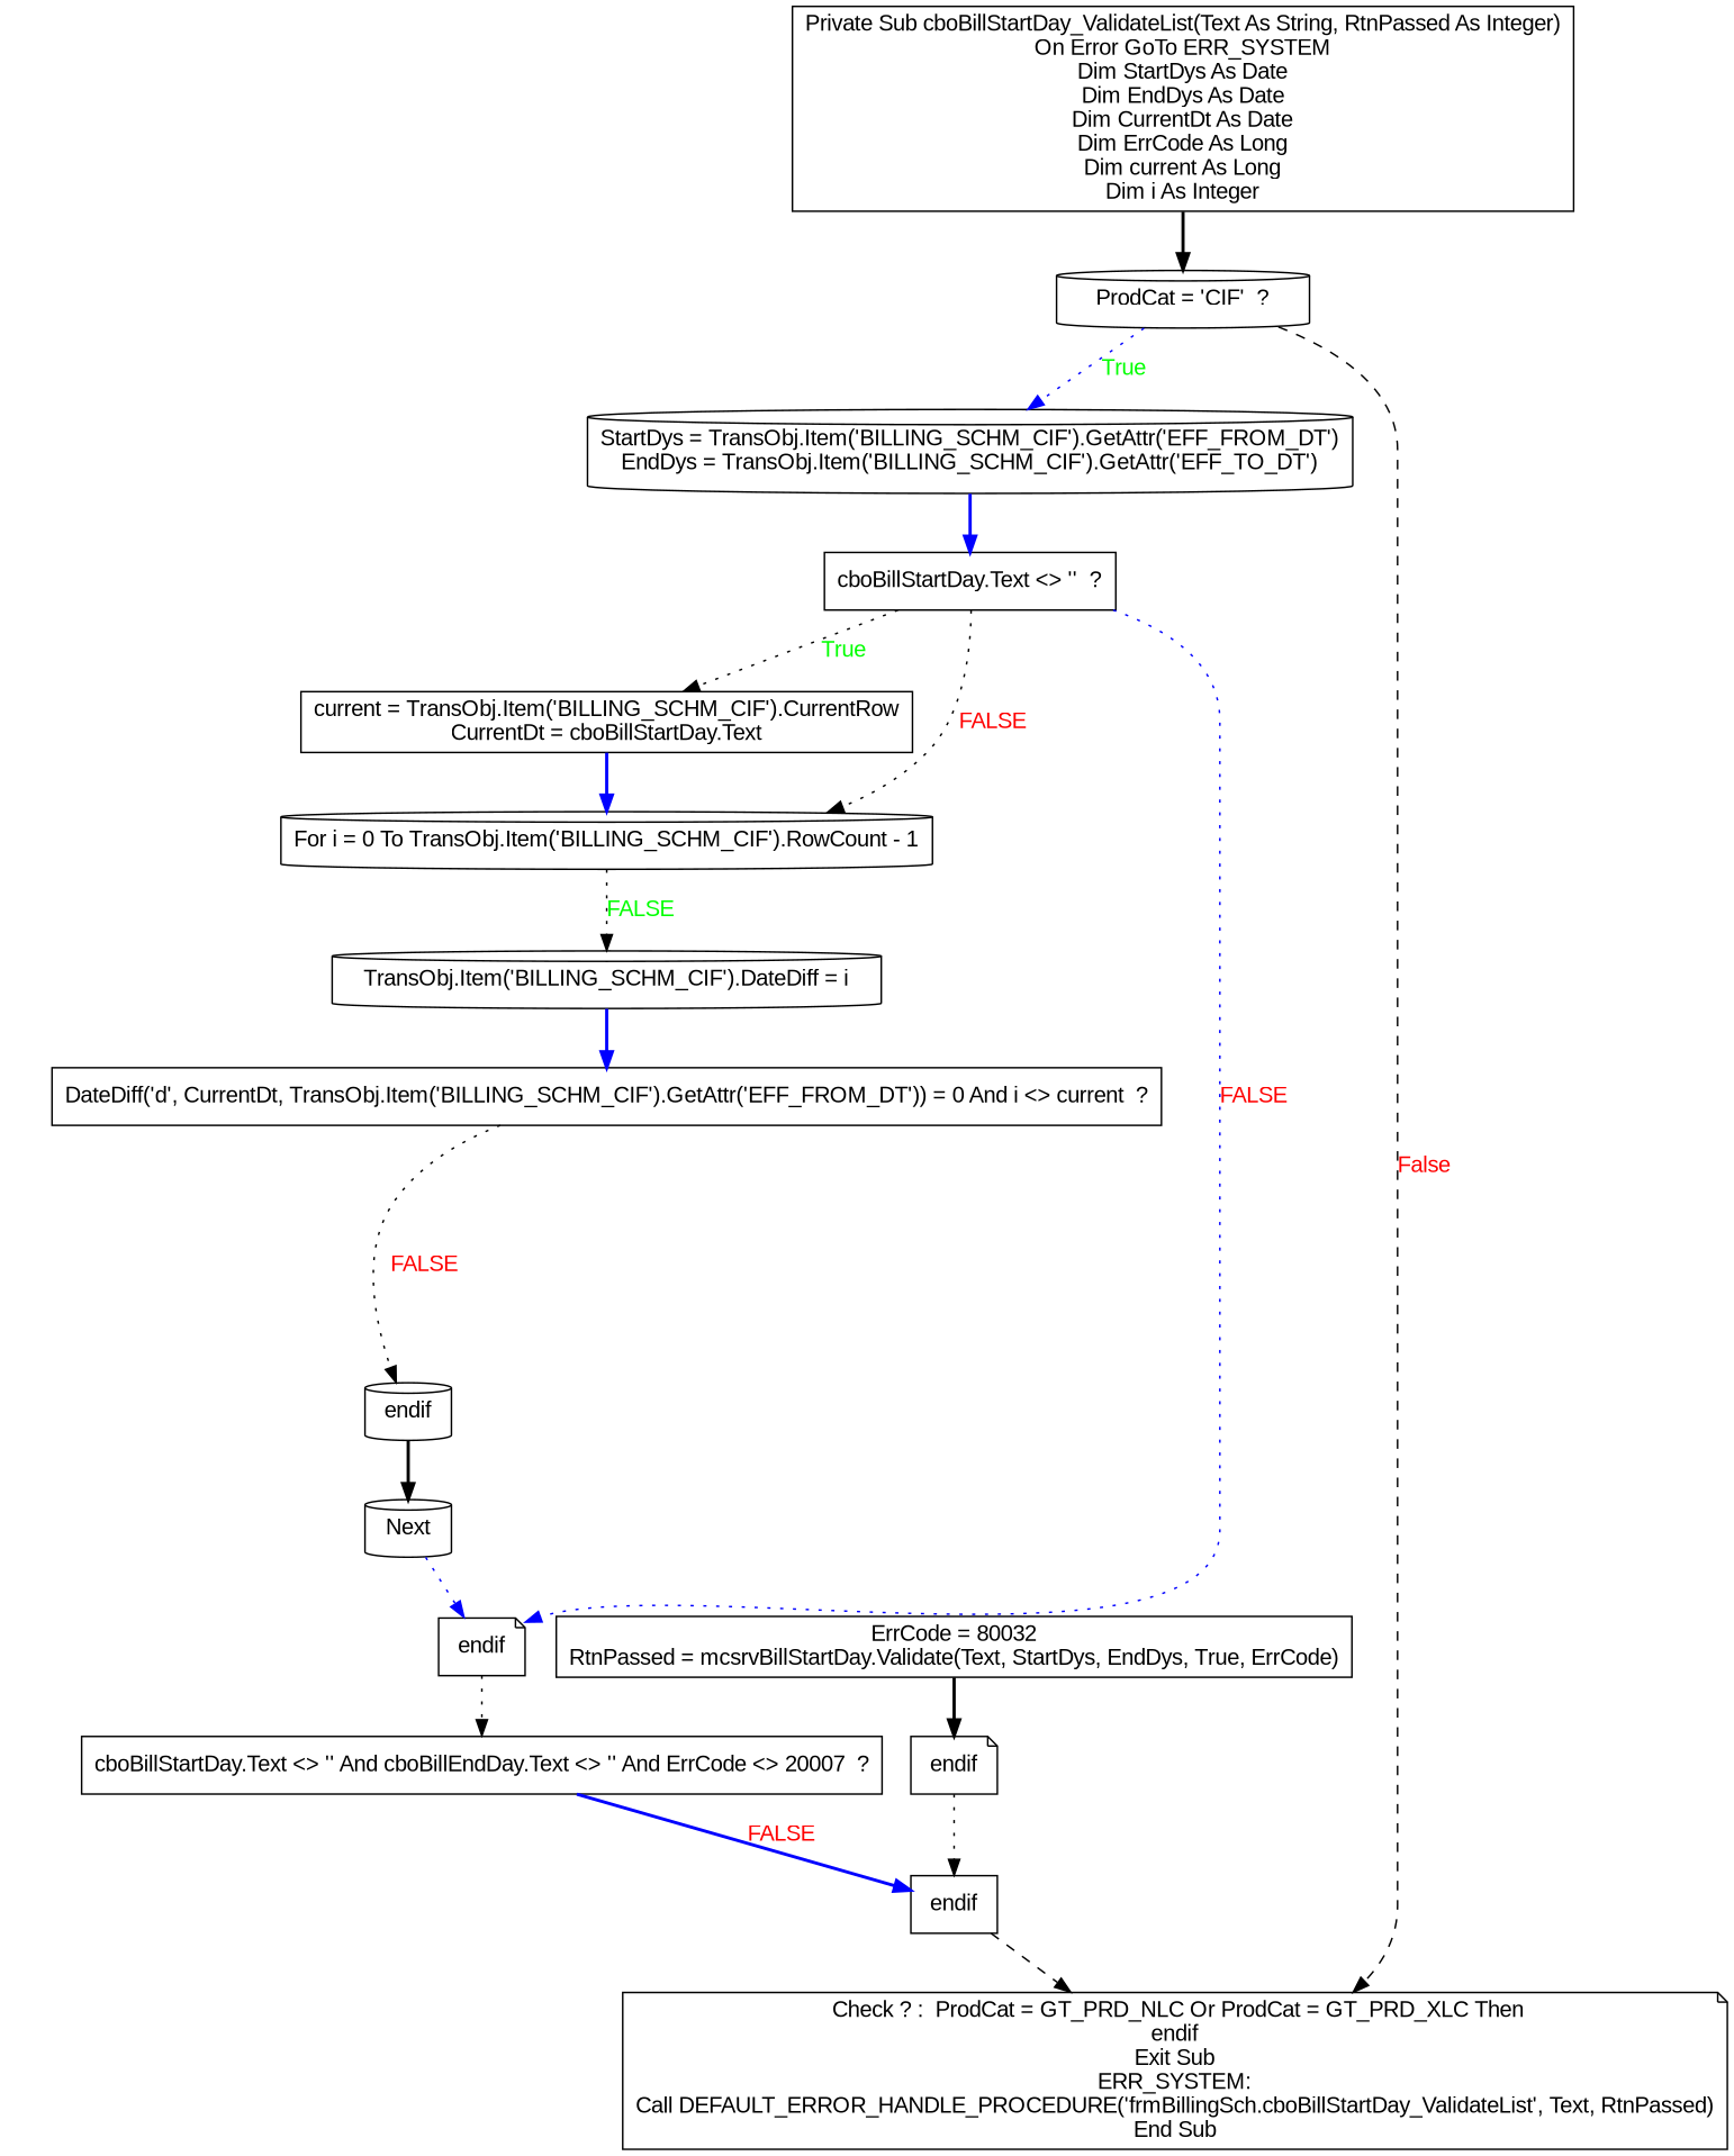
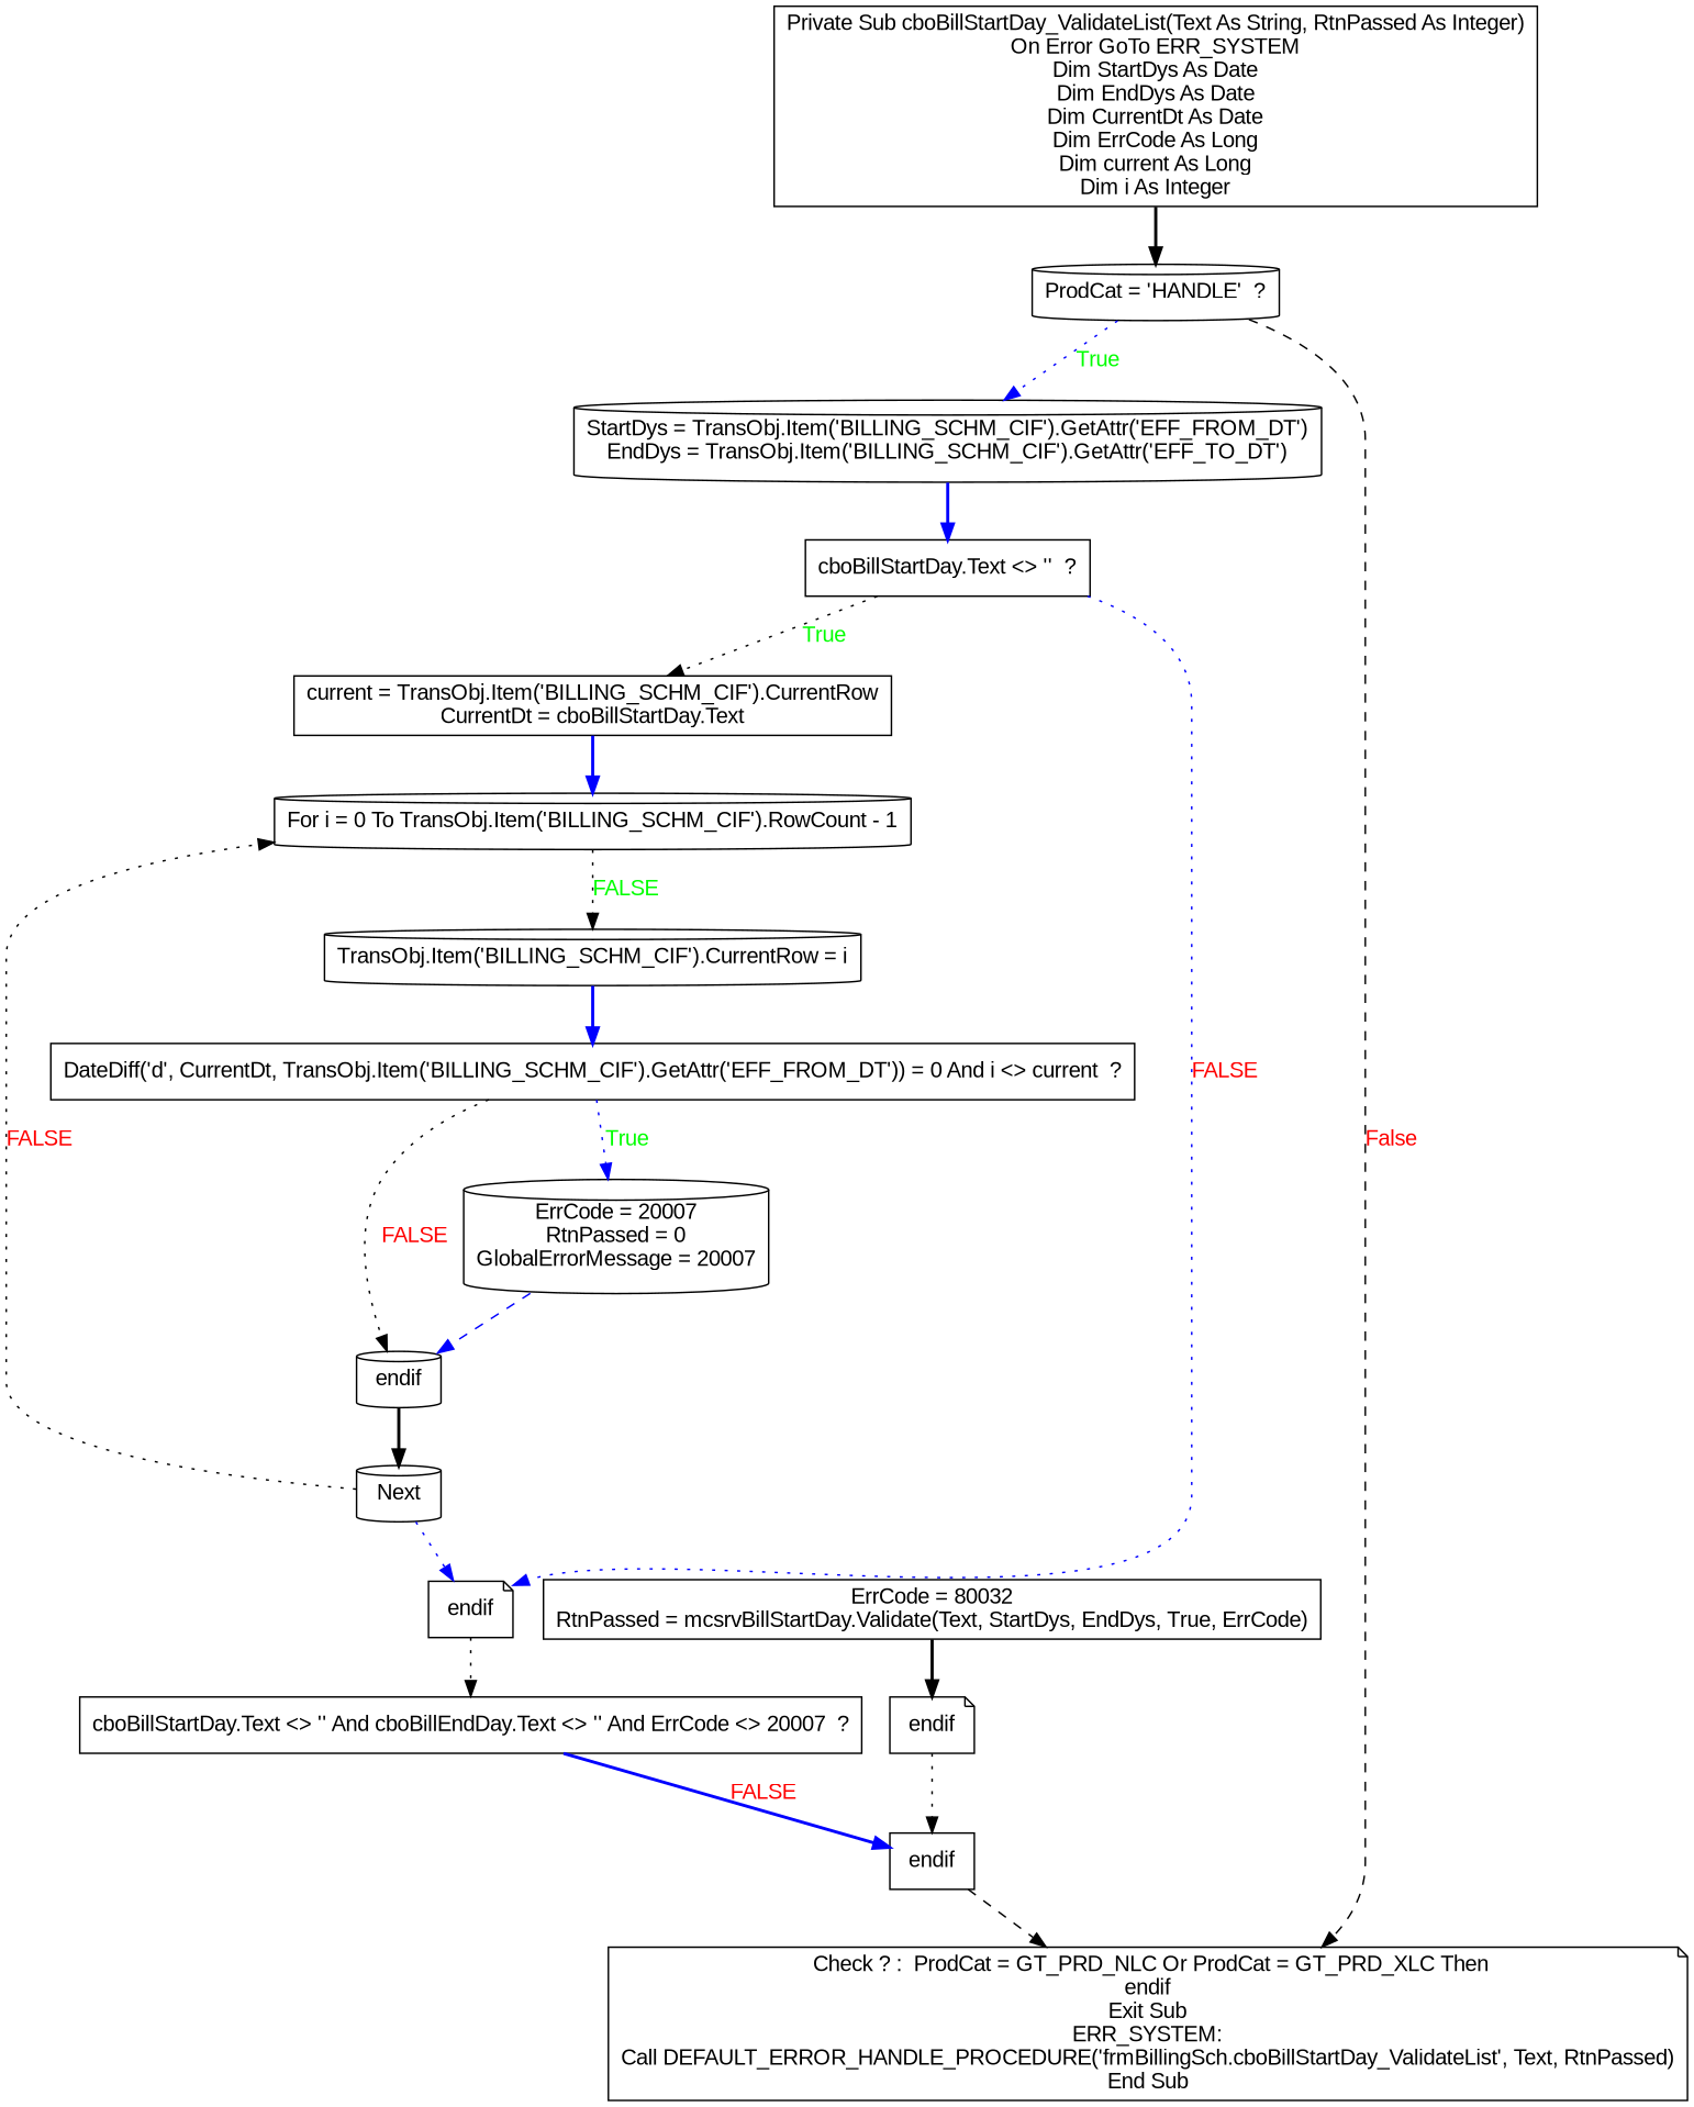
  digraph {
    fontname="Liberation Sans"
    node [fontname="Liberation Sans" shape=box]
    edge [color=black fontname="Liberation Sans" style=dotted]
    n1 [label="Private Sub cboBillStartDay_ValidateList(Text As String, RtnPassed As Integer)\nOn Error GoTo ERR_SYSTEM\nDim StartDys As Date\nDim EndDys As Date\nDim CurrentDt As Date\nDim ErrCode As Long\nDim current As Long\nDim i As Integer"]
-   n2 [label="ProdCat = 'CIF'  ?" shape=cylinder]
+   n2 [label="ProdCat = 'HANDLE'  ?" shape=cylinder]
    n3 [label="StartDys = TransObj.Item('BILLING_SCHM_CIF').GetAttr('EFF_FROM_DT')\nEndDys = TransObj.Item('BILLING_SCHM_CIF').GetAttr('EFF_TO_DT')" shape=cylinder]
    n4 [label=" Check ? :  ProdCat = GT_PRD_NLC Or ProdCat = GT_PRD_XLC Then\nendif\nExit Sub\nERR_SYSTEM:\nCall DEFAULT_ERROR_HANDLE_PROCEDURE('frmBillingSch.cboBillStartDay_ValidateList', Text, RtnPassed)\nEnd Sub" shape=note]
    n5 [label="cboBillStartDay.Text <> ''  ?"]
    n6 [label="current = TransObj.Item('BILLING_SCHM_CIF').CurrentRow\nCurrentDt = cboBillStartDay.Text"]
    n7 [label=endif shape=note]
    n8 [label="For i = 0 To TransObj.Item('BILLING_SCHM_CIF').RowCount - 1" shape=cylinder]
    n9 [label="cboBillStartDay.Text <> '' And cboBillEndDay.Text <> '' And ErrCode <> 20007  ?"]
-   n10 [label="TransObj.Item('BILLING_SCHM_CIF').DateDiff = i" shape=cylinder]
+   n10 [label="TransObj.Item('BILLING_SCHM_CIF').CurrentRow = i" shape=cylinder]
    n11 [label="DateDiff('d', CurrentDt, TransObj.Item('BILLING_SCHM_CIF').GetAttr('EFF_FROM_DT')) = 0 And i <> current  ?"]
+   n12 [label="ErrCode = 20007\nRtnPassed = 0\nGlobalErrorMessage = 20007" shape=cylinder]
    n13 [label=endif shape=cylinder]
    n14 [label=Next shape=cylinder]
    n15 [label=endif]
    n16 [label="ErrCode = 80032\nRtnPassed = mcsrvBillStartDay.Validate(Text, StartDys, EndDys, True, ErrCode)"]
    n17 [label=endif shape=note]
    n1 -> n2 [style=bold]
    n2 -> n3 [color=blue fontcolor=GREEN label=True]
    n2 -> n4 [fontcolor=RED label=False style=dashed]
    n3 -> n5 [color=blue style=bold]
    n5 -> n6 [fontcolor=GREEN label=True]
    n5 -> n7 [color=blue fontcolor=RED label=FALSE]
    n6 -> n8 [color=blue style=bold]
    n7 -> n9
    n8 -> n10 [fontcolor=GREEN label=FALSE]
    n9 -> n15 [color=blue fontcolor=RED label=FALSE style=bold]
    n10 -> n11 [color=blue style=bold]
+   n11 -> n12 [color=blue fontcolor=GREEN label=True]
    n11 -> n13 [fontcolor=RED label=FALSE]
+   n12 -> n13 [color=blue style=dashed]
    n13 -> n14 [style=bold]
    n14 -> n7 [color=blue]
-   n5 -> n8 [fontcolor=RED label=FALSE]
+   n14 -> n8 [fontcolor=RED label=FALSE]
    n15 -> n4 [style=dashed]
    n16 -> n17 [style=bold]
    n17 -> n15
  }
